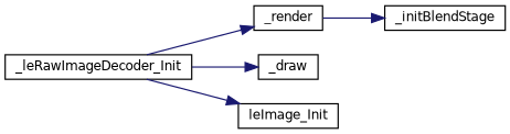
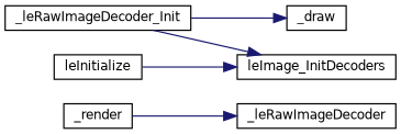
  digraph {
    rankdir=RL
    node [color=black fillcolor=white fontname=Helvetica fontsize=10 shape=record style=filled]
    edge [color=midnightblue dir=back fontname=Helvetica fontsize=10 labelfontname=Helvetica labelfontsize=10 style=solid]
-   n1 [height=0.2 label=_initBlendStage width=0.4]
+   n1 [height=0.2 label=_leRawImageDecoder width=0.4]
    n2 [height=0.2 label=_render width=0.4]
    n3 [height=0.2 label=_draw width=0.4]
    n4 [height=0.2 label=_leRawImageDecoder_Init width=0.4]
-   n5 [height=0.2 label=leImage_Init width=0.4]
+   n5 [height=0.2 label=leImage_InitDecoders width=0.4]
+   n6 [height=0.2 label=leInitialize width=0.4]
    n1 -> n2
-   n2 -> n4
    n3 -> n4
    n5 -> n4
+   n5 -> n6
  }
